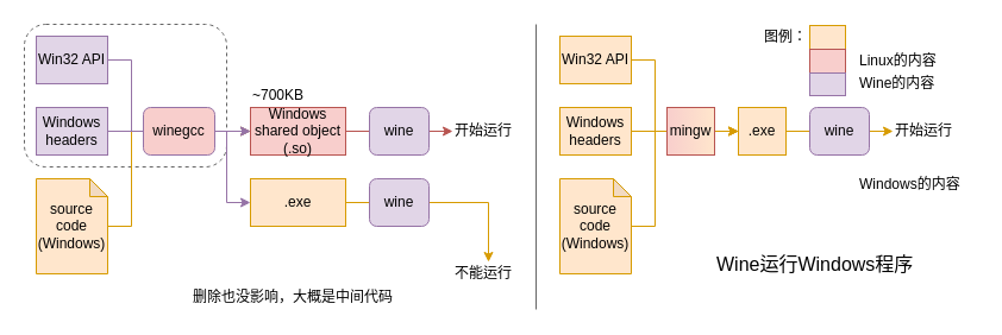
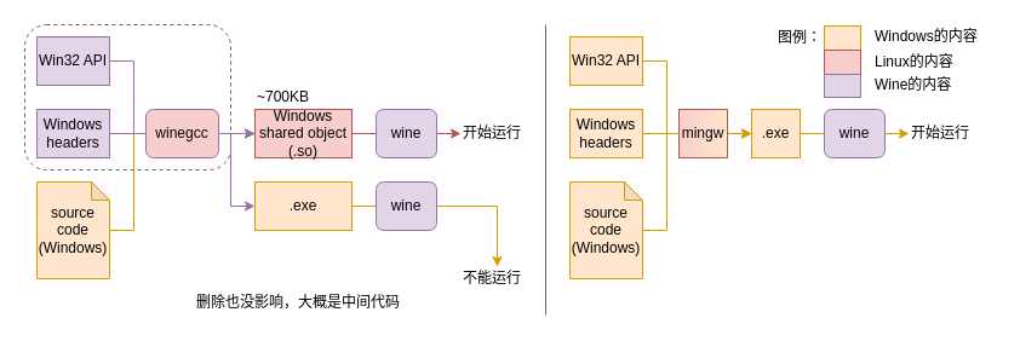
  <mxCell id="0" />
  <mxCell id="1" parent="0" />
  <mxCell id="2" value="" style="rounded=1;whiteSpace=wrap;html=1;fillColor=none;strokeColor=#666666;fontColor=#333333;dashed=1;" parent="1" vertex="1"><mxGeometry y="20" width="170" height="120" as="geometry" x="20" /></mxCell>
  <mxCell id="3" style="edgeStyle=orthogonalEdgeStyle;rounded=0;orthogonalLoop=1;jettySize=auto;html=1;fillColor=#ffe6cc;strokeColor=#d79b00;" parent="1" source="8" target="11" edge="1"><mxGeometry relative="1" as="geometry"><Array as="points"><mxPoint x="110" y="190" /><mxPoint x="110" y="110" /></Array></mxGeometry></mxCell>
  <mxCell id="4" style="edgeStyle=orthogonalEdgeStyle;rounded=0;orthogonalLoop=1;jettySize=auto;html=1;fillColor=#e1d5e7;strokeColor=#9673a6;" parent="1" source="5" target="11" edge="1"><mxGeometry relative="1" as="geometry"><Array as="points"><mxPoint x="110" y="50" /><mxPoint x="110" y="110" /></Array></mxGeometry></mxCell>
  <mxCell id="5" value="Win32 API" style="rounded=0;whiteSpace=wrap;html=1;fillColor=#e1d5e7;strokeColor=#9673a6;" parent="1" vertex="1"><mxGeometry x="30" y="30" width="60" height="40" as="geometry" /></mxCell>
  <mxCell id="6" style="edgeStyle=orthogonalEdgeStyle;rounded=0;orthogonalLoop=1;jettySize=auto;html=1;fillColor=#e1d5e7;strokeColor=#9673a6;" parent="1" source="7" target="11" edge="1"><mxGeometry relative="1" as="geometry" /></mxCell>
  <mxCell id="7" value="Windows&lt;br&gt;headers&lt;br&gt;" style="rounded=0;whiteSpace=wrap;html=1;fillColor=#e1d5e7;strokeColor=#9673a6;" parent="1" vertex="1"><mxGeometry x="30" y="90" width="60" height="40" as="geometry" /></mxCell>
  <mxCell id="8" value="source&lt;br&gt;code&lt;br&gt;(Windows)&lt;br&gt;" style="shape=note;whiteSpace=wrap;html=1;backgroundOutline=1;darkOpacity=0.05;size=15;fillColor=#ffe6cc;strokeColor=#d79b00;" parent="1" vertex="1"><mxGeometry x="30" y="150" width="60" height="80" as="geometry" /></mxCell>
  <mxCell id="9" style="edgeStyle=orthogonalEdgeStyle;rounded=0;orthogonalLoop=1;jettySize=auto;html=1;strokeColor=#9673a6;fillColor=#e1d5e7;" parent="1" source="10" target="35" edge="1"><mxGeometry relative="1" as="geometry"><Array as="points"><mxPoint x="190" y="110" /><mxPoint x="190" y="170" /></Array></mxGeometry></mxCell>
  <mxCell id="10" value="winegcc" style="rounded=1;whiteSpace=wrap;html=1;fillColor=#f8cecc;strokeColor=#9673a6;" parent="1" vertex="1"><mxGeometry x="120" y="90" width="60" height="40" as="geometry" /></mxCell>
  <mxCell id="11" value="Windows shared object (.so)" style="rounded=0;whiteSpace=wrap;html=1;fillColor=#f8cecc;strokeColor=#b85450;" parent="1" vertex="1"><mxGeometry x="210" y="90" width="80" height="40" as="geometry" /></mxCell>
  <mxCell id="12" value="开始运行" style="text;html=1;resizable=0;points=[];autosize=1;align=left;verticalAlign=top;spacingTop=-4;" parent="1" vertex="1"><mxGeometry x="380" y="100" width="60" height="20" as="geometry" /></mxCell>
  <mxCell id="13" style="edgeStyle=orthogonalEdgeStyle;rounded=0;orthogonalLoop=1;jettySize=auto;html=1;fillColor=#f8cecc;strokeColor=#b85450;" parent="1" source="11" target="12" edge="1"><mxGeometry relative="1" as="geometry"><mxPoint x="290" y="110" as="sourcePoint" /><mxPoint x="430" y="110" as="targetPoint" /></mxGeometry></mxCell>
  <mxCell id="14" value="wine&lt;br&gt;" style="rounded=1;whiteSpace=wrap;html=1;fillColor=#e1d5e7;strokeColor=#9673a6;" parent="1" vertex="1"><mxGeometry x="310" y="90" width="50" height="40" as="geometry" /></mxCell>
  <mxCell id="15" style="edgeStyle=orthogonalEdgeStyle;rounded=0;orthogonalLoop=1;jettySize=auto;html=1;fillColor=#ffe6cc;strokeColor=#d79b00;" parent="1" source="20" target="22" edge="1"><mxGeometry relative="1" as="geometry"><Array as="points"><mxPoint x="550" y="190" /><mxPoint x="550" y="110" /></Array></mxGeometry></mxCell>
  <mxCell id="16" style="edgeStyle=orthogonalEdgeStyle;rounded=0;orthogonalLoop=1;jettySize=auto;html=1;fillColor=#ffe6cc;strokeColor=#d79b00;" parent="1" source="17" target="22" edge="1"><mxGeometry relative="1" as="geometry"><Array as="points"><mxPoint x="550" y="50" /><mxPoint x="550" y="110" /></Array></mxGeometry></mxCell>
  <mxCell id="17" value="Win32 API" style="rounded=0;whiteSpace=wrap;html=1;fillColor=#ffe6cc;strokeColor=#d79b00;" parent="1" vertex="1"><mxGeometry x="470" y="30" width="60" height="40" as="geometry" /></mxCell>
  <mxCell id="18" style="edgeStyle=orthogonalEdgeStyle;rounded=0;orthogonalLoop=1;jettySize=auto;html=1;fillColor=#ffe6cc;strokeColor=#d79b00;" parent="1" source="19" target="22" edge="1"><mxGeometry relative="1" as="geometry" /></mxCell>
  <mxCell id="19" value="Windows&lt;br&gt;headers&lt;br&gt;" style="rounded=0;whiteSpace=wrap;html=1;fillColor=#ffe6cc;strokeColor=#d79b00;" parent="1" vertex="1"><mxGeometry x="470" y="90" width="60" height="40" as="geometry" /></mxCell>
  <mxCell id="20" value="source&lt;br&gt;code&lt;br&gt;(Windows)&lt;br&gt;" style="shape=note;whiteSpace=wrap;html=1;backgroundOutline=1;darkOpacity=0.05;size=15;fillColor=#ffe6cc;strokeColor=#d79b00;" parent="1" vertex="1"><mxGeometry x="470" y="150" width="60" height="80" as="geometry" /></mxCell>
  <mxCell id="21" value="mingw" style="whiteSpace=wrap;html=1;fillColor=#f8cecc;strokeColor=#b85450;gradientDirection=east;gradientColor=#FFE6CC;rounded=0;" parent="1" vertex="1"><mxGeometry x="560" y="90" width="40" height="40" as="geometry" /></mxCell>
  <mxCell id="22" value=".exe" style="rounded=0;whiteSpace=wrap;html=1;fillColor=#ffe6cc;strokeColor=#d79b00;" parent="1" vertex="1"><mxGeometry x="620" y="90" width="40" height="40" as="geometry" /></mxCell>
  <mxCell id="23" value="开始运行" style="text;html=1;resizable=0;points=[];autosize=1;align=left;verticalAlign=top;spacingTop=-4;" parent="1" vertex="1"><mxGeometry x="750" y="100" width="60" height="20" as="geometry" /></mxCell>
  <mxCell id="24" style="edgeStyle=orthogonalEdgeStyle;rounded=0;orthogonalLoop=1;jettySize=auto;html=1;fillColor=#ffe6cc;strokeColor=#d79b00;" parent="1" source="22" target="23" edge="1"><mxGeometry relative="1" as="geometry"><mxPoint x="730" y="110" as="sourcePoint" /><mxPoint x="870" y="110" as="targetPoint" /></mxGeometry></mxCell>
  <mxCell id="25" value="wine&lt;br&gt;" style="rounded=1;whiteSpace=wrap;html=1;fillColor=#e1d5e7;strokeColor=#9673a6;" parent="1" vertex="1"><mxGeometry x="680" y="90" width="50" height="40" as="geometry" /></mxCell>
  <mxCell id="26" value="图例：" style="text;html=1;resizable=0;points=[];autosize=1;align=left;verticalAlign=top;spacingTop=-4;" parent="1" vertex="1"><mxGeometry x="640" y="21" width="50" height="20" as="geometry" /></mxCell>
  <mxCell id="27" value="" style="rounded=0;whiteSpace=wrap;html=1;fillColor=#ffe6cc;strokeColor=#d79b00;" parent="1" vertex="1"><mxGeometry x="680" y="21" width="30" height="20" as="geometry" /></mxCell>
- <mxCell id="28" value="Windows的内容" style="text;html=1;resizable=0;points=[];autosize=1;align=left;verticalAlign=top;spacingTop=-4;" parent="1" vertex="1"><mxGeometry x="720" y="145" width="100" height="20" as="geometry" /></mxCell>
+ <mxCell id="28" value="Windows的内容" style="text;html=1;resizable=0;points=[];autosize=1;align=left;verticalAlign=top;spacingTop=-4;" parent="1" vertex="1"><mxGeometry x="720" y="20" width="100" height="20" as="geometry" /></mxCell>
  <mxCell id="29" value="" style="rounded=0;whiteSpace=wrap;html=1;fillColor=#f8cecc;strokeColor=#b85450;" parent="1" vertex="1"><mxGeometry x="680" y="41" width="30" height="20" as="geometry" /></mxCell>
  <mxCell id="30" value="Linux的内容" style="text;html=1;resizable=0;points=[];autosize=1;align=left;verticalAlign=top;spacingTop=-4;" parent="1" vertex="1"><mxGeometry x="720" y="41" width="80" height="20" as="geometry" /></mxCell>
  <mxCell id="31" value="" style="rounded=0;whiteSpace=wrap;html=1;fillColor=#e1d5e7;strokeColor=#9673a6;" parent="1" vertex="1"><mxGeometry x="680" y="61" width="30" height="19" as="geometry" /></mxCell>
  <mxCell id="32" value="Wine的内容" style="text;html=1;resizable=0;points=[];autosize=1;align=left;verticalAlign=top;spacingTop=-4;" parent="1" vertex="1"><mxGeometry x="720" y="60" width="80" height="20" as="geometry" /></mxCell>
- <mxCell id="33" value="&lt;font style=&quot;font-size: 16px&quot;&gt;Wine运行Windows程序&lt;/font&gt;" style="text;html=1;resizable=0;points=[];autosize=1;align=left;verticalAlign=top;spacingTop=-4;" parent="1" vertex="1"><mxGeometry x="600" y="210" width="180" height="20" as="geometry" /></mxCell>
  <mxCell id="34" value="" style="endArrow=none;html=1;fillColor=#f5f5f5;strokeColor=#666666;" parent="1" edge="1"><mxGeometry width="50" height="50" relative="1" as="geometry"><mxPoint x="450" y="260" as="sourcePoint" /><mxPoint x="450" y="20" as="targetPoint" /></mxGeometry></mxCell>
  <mxCell id="35" value=".exe&lt;br&gt;" style="rounded=0;whiteSpace=wrap;html=1;fillColor=#ffe6cc;strokeColor=#d79b00;" parent="1" vertex="1"><mxGeometry x="210" y="150" width="80" height="40" as="geometry" /></mxCell>
  <mxCell id="36" value="不能运行" style="text;html=1;resizable=0;points=[];autosize=1;align=left;verticalAlign=top;spacingTop=-4;" parent="1" vertex="1"><mxGeometry x="380" y="220" width="60" height="20" as="geometry" /></mxCell>
  <mxCell id="37" style="edgeStyle=orthogonalEdgeStyle;rounded=0;orthogonalLoop=1;jettySize=auto;html=1;fillColor=#ffe6cc;strokeColor=#d79b00;" parent="1" source="35" target="36" edge="1"><mxGeometry relative="1" as="geometry"><mxPoint x="290" y="170" as="sourcePoint" /><mxPoint x="430" y="170" as="targetPoint" /></mxGeometry></mxCell>
  <mxCell id="38" value="wine&lt;br&gt;" style="rounded=1;whiteSpace=wrap;html=1;fillColor=#e1d5e7;strokeColor=#9673a6;" parent="1" vertex="1"><mxGeometry x="310" y="150" width="50" height="40" as="geometry" /></mxCell>
  <mxCell id="39" value="&lt;span&gt;删除也没影响，大概是中间代码&lt;/span&gt;" style="text;html=1;resizable=0;points=[];autosize=1;align=left;verticalAlign=top;spacingTop=-4;" vertex="1" parent="1"><mxGeometry x="160" y="240" width="180" height="20" as="geometry" /></mxCell>
  <mxCell id="40" value="~700KB" style="text;html=1;resizable=0;points=[];autosize=1;align=left;verticalAlign=top;spacingTop=-4;" vertex="1" parent="1"><mxGeometry x="210" y="70" width="60" height="20" as="geometry" /></mxCell>
